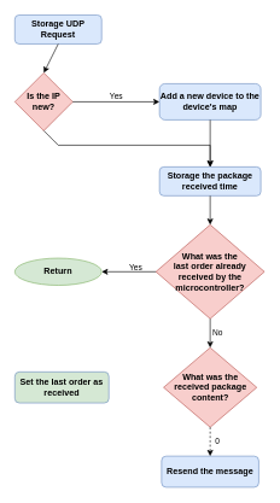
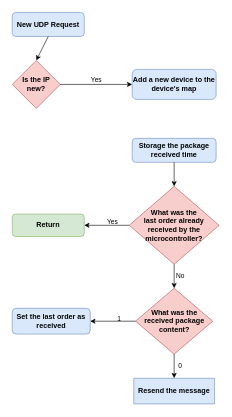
  <mxCell id="0" />
  <mxCell id="1" parent="0" />
- <mxCell id="2" value="Storage UDP Request" style="rounded=1;whiteSpace=wrap;html=1;fontStyle=1;fillColor=#dae8fc;strokeColor=#6c8ebf;" vertex="1" parent="1"><mxGeometry x="20" y="20" width="120" height="40" as="geometry" /></mxCell>
+ <mxCell id="2" value="New UDP Request" style="rounded=1;whiteSpace=wrap;html=1;fontStyle=1;fillColor=#dae8fc;strokeColor=#6c8ebf;" vertex="1" parent="1"><mxGeometry x="20" y="20" width="120" height="40" as="geometry" /></mxCell>
  <mxCell id="3" value="&lt;b&gt;Is the IP new?&lt;/b&gt;" style="rhombus;whiteSpace=wrap;html=1;fillColor=#f8cecc;strokeColor=#b85450;rounded=0;" vertex="1" parent="1"><mxGeometry x="20" y="100" width="80" height="80" as="geometry" /></mxCell>
  <mxCell id="4" value="" style="endArrow=classic;html=1;rounded=0;exitX=0.5;exitY=1;exitDx=0;exitDy=0;entryX=0.5;entryY=0;entryDx=0;entryDy=0;endFill=1;" edge="1" parent="1" source="2" target="3"><mxGeometry width="50" height="50" relative="1" as="geometry"><mxPoint x="300" y="240" as="sourcePoint" /><mxPoint x="350" y="190" as="targetPoint" /></mxGeometry></mxCell>
  <mxCell id="5" value="&lt;div&gt;Yes&lt;/div&gt;&lt;div&gt;&lt;br&gt;&lt;/div&gt;" style="endArrow=classic;html=1;rounded=0;exitX=1;exitY=0.5;exitDx=0;exitDy=0;entryX=0;entryY=0.5;entryDx=0;entryDy=0;labelBackgroundColor=none;" edge="1" parent="1" source="3" target="6"><mxGeometry width="50" height="50" relative="1" as="geometry"><mxPoint x="300" y="260" as="sourcePoint" /><mxPoint x="220" y="140" as="targetPoint" /></mxGeometry></mxCell>
  <mxCell id="6" value="Add a new device to the device's map" style="rounded=1;whiteSpace=wrap;html=1;fontStyle=1;fillColor=#dae8fc;strokeColor=#6c8ebf;" vertex="1" parent="1"><mxGeometry x="220" y="115" width="140" height="50" as="geometry" /></mxCell>
  <mxCell id="7" value="&lt;div&gt;&lt;b&gt;What was the &lt;br&gt;&lt;/b&gt;&lt;/div&gt;&lt;div&gt;&lt;b&gt;last order already received by the microcontroller?&lt;br&gt;&lt;/b&gt;&lt;/div&gt;" style="rhombus;whiteSpace=wrap;html=1;fillColor=#f8cecc;strokeColor=#b85450;rounded=0;" vertex="1" parent="1"><mxGeometry x="215" y="310" width="150" height="130" as="geometry" /></mxCell>
- <mxCell id="8" value="" style="endArrow=classic;html=1;rounded=0;exitX=0.5;exitY=1;exitDx=0;exitDy=0;entryX=0.5;entryY=0;entryDx=0;entryDy=0;" edge="1" parent="1" source="3" target="9"><mxGeometry width="50" height="50" relative="1" as="geometry"><mxPoint x="300" y="210" as="sourcePoint" /><mxPoint x="290" y="220" as="targetPoint" /><Array as="points"><mxPoint x="80" y="200" /><mxPoint x="290" y="200" /></Array></mxGeometry></mxCell>
  <mxCell id="9" value="&lt;b&gt;Storage the package received time&lt;/b&gt;" style="rounded=1;whiteSpace=wrap;html=1;fillColor=#dae8fc;strokeColor=#6c8ebf;" vertex="1" parent="1"><mxGeometry x="220" y="230" width="140" height="40" as="geometry" /></mxCell>
- <mxCell id="10" value="" style="endArrow=classic;html=1;rounded=0;exitX=0.5;exitY=1;exitDx=0;exitDy=0;entryX=0.5;entryY=0;entryDx=0;entryDy=0;" edge="1" parent="1" source="6" target="9"><mxGeometry width="50" height="50" relative="1" as="geometry"><mxPoint x="300" y="310" as="sourcePoint" /><mxPoint x="350" y="260" as="targetPoint" /></mxGeometry></mxCell>
  <mxCell id="11" value="" style="endArrow=classic;html=1;rounded=0;exitX=0.5;exitY=1;exitDx=0;exitDy=0;entryX=0.5;entryY=0;entryDx=0;entryDy=0;" edge="1" parent="1" source="9" target="7"><mxGeometry width="50" height="50" relative="1" as="geometry"><mxPoint x="300" y="310" as="sourcePoint" /><mxPoint x="350" y="260" as="targetPoint" /></mxGeometry></mxCell>
  <mxCell id="12" value="" style="endArrow=classic;html=1;rounded=0;exitX=0;exitY=0.5;exitDx=0;exitDy=0;labelBackgroundColor=default;entryX=1;entryY=0.5;entryDx=0;entryDy=0;" edge="1" parent="1" source="7" target="14"><mxGeometry width="50" height="50" relative="1" as="geometry"><mxPoint x="60" y="360" as="sourcePoint" /><mxPoint x="140" y="365" as="targetPoint" /></mxGeometry></mxCell>
  <mxCell id="13" value="&lt;div&gt;Yes&lt;/div&gt;&lt;div&gt;&lt;br&gt;&lt;/div&gt;" style="edgeLabel;html=1;align=center;verticalAlign=middle;resizable=0;points=[];labelBackgroundColor=none;rounded=0;" vertex="1" connectable="0" parent="12"><mxGeometry x="-0.222" relative="1" as="geometry"><mxPoint as="offset" /></mxGeometry></mxCell>
- <mxCell id="14" value="&lt;div&gt;&lt;b&gt;Return&lt;/b&gt;&lt;/div&gt;" style="ellipse;whiteSpace=wrap;html=1;fillColor=#d5e8d4;strokeColor=#82b366;" vertex="1" parent="1"><mxGeometry x="20" y="356.25" width="120" height="37.5" as="geometry" /></mxCell>
+ <mxCell id="14" value="&lt;div&gt;&lt;b&gt;Return&lt;/b&gt;&lt;/div&gt;" style="rounded=1;whiteSpace=wrap;html=1;fillColor=#d5e8d4;strokeColor=#82b366;" vertex="1" parent="1"><mxGeometry x="20" y="356.25" width="120" height="37.5" as="geometry" /></mxCell>
  <mxCell id="15" value="&lt;b&gt;What was the received package content?&lt;/b&gt;" style="rhombus;whiteSpace=wrap;html=1;rounded=0;fillColor=#f8cecc;strokeColor=#b85450;" vertex="1" parent="1"><mxGeometry x="225.63" y="480" width="128.75" height="110" as="geometry" /></mxCell>
- <mxCell id="16" value="&lt;div&gt;&lt;b&gt;Set the last order as received&lt;br&gt;&lt;/b&gt;&lt;/div&gt;" style="rounded=1;whiteSpace=wrap;html=1;fillColor=#d5e8d4;strokeColor=#6c8ebf;" vertex="1" parent="1"><mxGeometry x="20" y="513.5" width="130" height="43" as="geometry" /></mxCell>
- <mxCell id="19" value="&lt;div&gt;&lt;b&gt;Resend the message&lt;br&gt;&lt;/b&gt;&lt;/div&gt;" style="rounded=1;whiteSpace=wrap;html=1;fillColor=#dae8fc;strokeColor=#6c8ebf;" vertex="1" parent="1"><mxGeometry x="222.81" y="630" width="134.37" height="43" as="geometry" /></mxCell>
- <mxCell id="20" value="0" style="endArrow=classic;html=1;exitX=0.5;exitY=1;exitDx=0;exitDy=0;entryX=0.5;entryY=0;entryDx=0;entryDy=0;dashed=1;" edge="1" parent="1" source="15" target="19"><mxGeometry x="-0.0" y="10" width="50" height="50" relative="1" as="geometry"><mxPoint x="270" y="660" as="sourcePoint" /><mxPoint x="320" y="610" as="targetPoint" /><mxPoint as="offset" /></mxGeometry></mxCell>
+ <mxCell id="16" value="&lt;div&gt;&lt;b&gt;Set the last order as received&lt;br&gt;&lt;/b&gt;&lt;/div&gt;" style="rounded=1;whiteSpace=wrap;html=1;fillColor=#dae8fc;strokeColor=#6c8ebf;" vertex="1" parent="1"><mxGeometry x="20" y="513.5" width="130" height="43" as="geometry" /></mxCell>
+ <mxCell id="17" value="" style="endArrow=classic;html=1;exitX=0;exitY=0.5;exitDx=0;exitDy=0;entryX=1;entryY=0.5;entryDx=0;entryDy=0;" edge="1" parent="1" source="15" target="16"><mxGeometry width="50" height="50" relative="1" as="geometry"><mxPoint x="270" y="380" as="sourcePoint" /><mxPoint x="320" y="330" as="targetPoint" /></mxGeometry></mxCell>
+ <mxCell id="18" value="&lt;div&gt;1&lt;/div&gt;&lt;div&gt;&lt;br&gt;&lt;/div&gt;" style="edgeLabel;html=1;align=center;verticalAlign=middle;resizable=0;points=[];labelBackgroundColor=none;" vertex="1" connectable="0" parent="17"><mxGeometry x="-0.251" y="2" relative="1" as="geometry"><mxPoint as="offset" /></mxGeometry></mxCell>
+ <mxCell id="19" value="&lt;div&gt;&lt;b&gt;Resend the message&lt;br&gt;&lt;/b&gt;&lt;/div&gt;" style="whiteSpace=wrap;html=1;fillColor=#dae8fc;strokeColor=#6c8ebf;rounded=0;" vertex="1" parent="1"><mxGeometry x="222.81" y="630" width="134.37" height="43" as="geometry" /></mxCell>
+ <mxCell id="20" value="0" style="endArrow=classic;html=1;exitX=0.5;exitY=1;exitDx=0;exitDy=0;entryX=0.5;entryY=0;entryDx=0;entryDy=0;" edge="1" parent="1" source="15" target="19"><mxGeometry x="-0.0" y="10" width="50" height="50" relative="1" as="geometry"><mxPoint x="270" y="660" as="sourcePoint" /><mxPoint x="320" y="610" as="targetPoint" /><mxPoint as="offset" /></mxGeometry></mxCell>
  <mxCell id="21" value="&lt;div&gt;No&lt;/div&gt;" style="endArrow=classic;html=1;exitX=0.5;exitY=1;exitDx=0;exitDy=0;entryX=0.5;entryY=0;entryDx=0;entryDy=0;" edge="1" parent="1" source="7" target="15"><mxGeometry x="0.0" y="10" width="50" height="50" relative="1" as="geometry"><mxPoint x="270" y="500" as="sourcePoint" /><mxPoint x="320" y="450" as="targetPoint" /><mxPoint as="offset" /></mxGeometry></mxCell>
